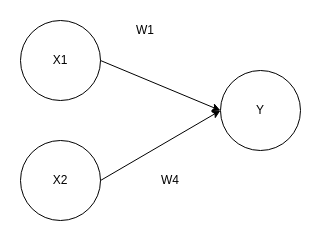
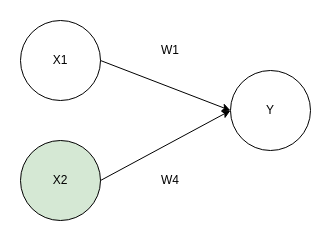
  <mxCell id="0" />
  <mxCell id="1" parent="0" />
  <mxCell id="2" value="X1" style="ellipse;whiteSpace=wrap;html=1;aspect=fixed;" vertex="1" parent="1"><mxGeometry x="20" y="20" width="80" height="80" as="geometry" /></mxCell>
- <mxCell id="3" value="X2" style="ellipse;whiteSpace=wrap;html=1;aspect=fixed;" vertex="1" parent="1"><mxGeometry x="20" y="140" width="80" height="80" as="geometry" /></mxCell>
- <mxCell id="4" value="Y" style="ellipse;whiteSpace=wrap;html=1;aspect=fixed;" vertex="1" parent="1"><mxGeometry x="220" y="70" width="80" height="80" as="geometry" /></mxCell>
+ <mxCell id="3" value="X2" style="ellipse;whiteSpace=wrap;html=1;aspect=fixed;fillColor=#d5e8d4;" vertex="1" parent="1"><mxGeometry x="20" y="140" width="80" height="80" as="geometry" /></mxCell>
+ <mxCell id="4" value="Y" style="ellipse;whiteSpace=wrap;html=1;aspect=fixed;" vertex="1" parent="1"><mxGeometry x="230" y="70" width="80" height="80" as="geometry" /></mxCell>
  <mxCell id="5" value="" style="endArrow=classic;html=1;entryX=0;entryY=0.5;entryDx=0;entryDy=0;" edge="1" parent="1" target="4"><mxGeometry width="50" height="50" relative="1" as="geometry"><mxPoint x="100" y="60" as="sourcePoint" /><mxPoint x="150" y="10" as="targetPoint" /></mxGeometry></mxCell>
  <mxCell id="6" value="" style="endArrow=classic;html=1;entryX=0;entryY=0.5;entryDx=0;entryDy=0;" edge="1" parent="1" target="4"><mxGeometry width="50" height="50" relative="1" as="geometry"><mxPoint x="100" y="180" as="sourcePoint" /><mxPoint x="220" y="230" as="targetPoint" /></mxGeometry></mxCell>
- <mxCell id="7" value="W1" style="text;html=1;strokeColor=none;fillColor=none;align=center;verticalAlign=middle;whiteSpace=wrap;rounded=0;" vertex="1" parent="1"><mxGeometry x="125" y="20" width="40" height="20" as="geometry" /></mxCell>
+ <mxCell id="7" value="W1" style="text;html=1;strokeColor=none;fillColor=none;align=center;verticalAlign=middle;whiteSpace=wrap;rounded=0;" vertex="1" parent="1"><mxGeometry x="150" y="40" width="40" height="20" as="geometry" /></mxCell>
  <mxCell id="8" value="W4" style="text;html=1;strokeColor=none;fillColor=none;align=center;verticalAlign=middle;whiteSpace=wrap;rounded=0;" vertex="1" parent="1"><mxGeometry x="150" y="170" width="40" height="20" as="geometry" /></mxCell>
